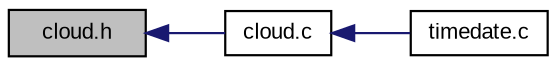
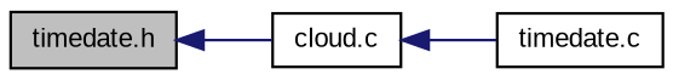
  digraph {
    fontname="Liberation Sans"
    rankdir=LR
    node [color=black fillcolor=white fontname="Liberation Sans" fontsize=10 shape=record style=filled]
    edge [color=midnightblue dir=back fontname="Liberation Sans" fontsize=10 labelfontname=Helvetica labelfontsize=10 style=solid]
-   n1 [fillcolor=grey75 fontcolor=black height=0.2 label="cloud.h" width=0.4]
+   n1 [fillcolor=grey75 fontcolor=black height=0.2 label="timedate.h" width=0.4]
    n2 [height=0.2 label="cloud.c" width=0.4]
    n3 [height=0.2 label="timedate.c" width=0.4]
    n1 -> n2
    n2 -> n3
  }
